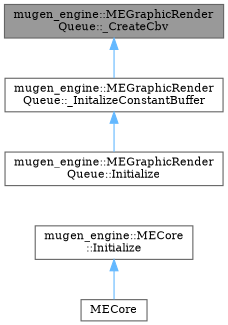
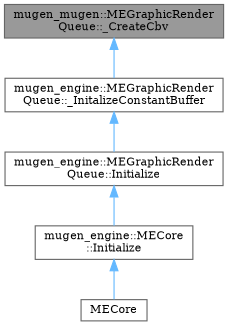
  digraph {
    fontname="DejaVu Serif"
    rankdir=TB
    node [color=grey40 fillcolor=white fontname="DejaVu Serif" fontsize=10 shape=box style=filled]
    edge [color=steelblue1 dir=back fontname="DejaVu Serif" fontsize=10 labelfontname=Helvetica labelfontsize=10 style=solid]
-   n1 [color=gray40 fillcolor=grey60 fontcolor=black height=0.2 label="mugen_engine::MEGraphicRender\lQueue::_CreateCbv" width=0.4]
+   n1 [color=gray40 fillcolor=grey60 fontcolor=black height=0.2 label="mugen_mugen::MEGraphicRender\lQueue::_CreateCbv" width=0.4]
    n2 [height=0.2 label="mugen_engine::MEGraphicRender\lQueue::_InitalizeConstantBuffer" width=0.4]
    n3 [height=0.2 label="mugen_engine::MEGraphicRender\lQueue::Initialize" width=0.4]
    n4 [height=0.2 label="mugen_engine::MECore\l::Initialize" width=0.4]
    n5 [height=0.2 label=MECore width=0.4]
    n1 -> n2
    n2 -> n3
+   n3 -> n4
    n4 -> n5
  }
